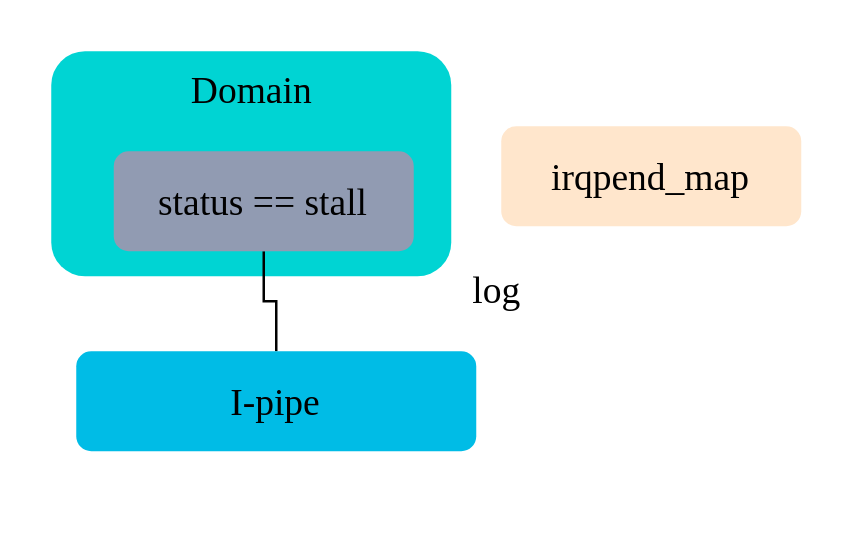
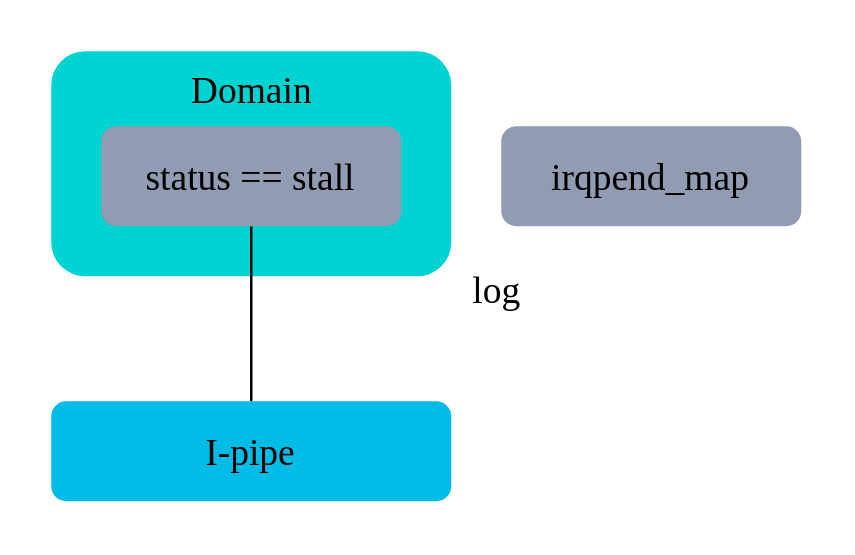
  <mxCell id="0" />
  <mxCell id="1" parent="0" />
  <mxCell id="2" value="" style="rounded=1;whiteSpace=wrap;html=1;fontFamily=Times New Roman;fontSize=15;strokeColor=none;fillColor=#00D4D3;" parent="1" vertex="1"><mxGeometry x="20" y="20" width="160" height="90" as="geometry" /></mxCell>
  <mxCell id="3" style="edgeStyle=orthogonalEdgeStyle;rounded=0;orthogonalLoop=1;jettySize=auto;html=1;exitX=0.5;exitY=0;exitDx=0;exitDy=0;entryX=0.5;entryY=1;entryDx=0;entryDy=0;fontFamily=Times New Roman;fontSize=15;endArrow=none;" parent="1" source="4" target="5" edge="1"><mxGeometry relative="1" as="geometry" /></mxCell>
- <mxCell id="4" value="I-pipe" style="rounded=1;whiteSpace=wrap;html=1;fontFamily=Times New Roman;fontSize=15;fillColor=#00BCE6;strokeColor=none;" parent="1" vertex="1"><mxGeometry x="30" y="140" width="160" height="40" as="geometry" /></mxCell>
- <mxCell id="5" value="status == stall" style="rounded=1;whiteSpace=wrap;html=1;fontFamily=Times New Roman;fontSize=15;fillColor=#919BB2;strokeColor=none;" parent="1" vertex="1"><mxGeometry x="45" y="60" width="120" height="40" as="geometry" /></mxCell>
+ <mxCell id="4" value="I-pipe" style="rounded=1;whiteSpace=wrap;html=1;fontFamily=Times New Roman;fontSize=15;fillColor=#00BCE6;strokeColor=none;" parent="1" vertex="1"><mxGeometry x="20" y="160" width="160" height="40" as="geometry" /></mxCell>
+ <mxCell id="5" value="status == stall" style="rounded=1;whiteSpace=wrap;html=1;fontFamily=Times New Roman;fontSize=15;fillColor=#919BB2;strokeColor=none;" parent="1" vertex="1"><mxGeometry x="40" y="50" width="120" height="40" as="geometry" /></mxCell>
  <mxCell id="6" value="Domain" style="text;html=1;align=center;verticalAlign=middle;resizable=0;points=[];autosize=1;strokeColor=none;fillColor=none;fontSize=15;fontFamily=Times New Roman;" parent="1" vertex="1"><mxGeometry x="65" y="20" width="70" height="30" as="geometry" /></mxCell>
- <mxCell id="7" value="irqpend_map" style="rounded=1;whiteSpace=wrap;html=1;fontFamily=Times New Roman;fontSize=15;fillColor=#ffe6cc;strokeColor=none;" parent="1" vertex="1"><mxGeometry x="200" y="50" width="120" height="40" as="geometry" /></mxCell>
+ <mxCell id="7" value="irqpend_map" style="rounded=1;whiteSpace=wrap;html=1;fontFamily=Times New Roman;fontSize=15;fillColor=#919BB2;strokeColor=none;" parent="1" vertex="1"><mxGeometry x="200" y="50" width="120" height="40" as="geometry" /></mxCell>
  <mxCell id="8" value="log" style="text;html=1;align=center;verticalAlign=middle;resizable=0;points=[];autosize=1;strokeColor=none;fillColor=none;fontSize=15;fontFamily=Times New Roman;" parent="1" vertex="1"><mxGeometry x="178" y="100" width="40" height="30" as="geometry" /></mxCell>
